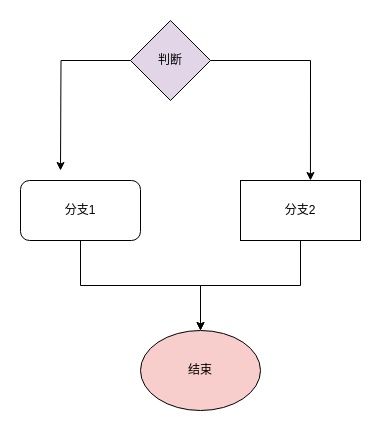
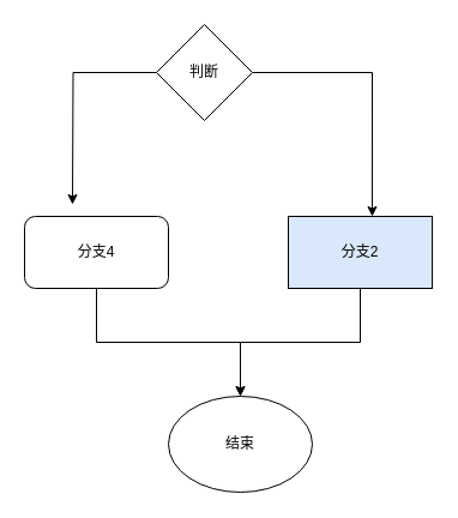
  <mxCell id="0" />
  <mxCell id="1" parent="0" />
  <mxCell id="2" style="edgeStyle=orthogonalEdgeStyle;rounded=0;orthogonalLoop=1;jettySize=auto;html=1;entryX=0.583;entryY=0;entryDx=0;entryDy=0;entryPerimeter=0;" edge="1" parent="1" source="4" target="6"><mxGeometry relative="1" as="geometry" /></mxCell>
  <mxCell id="3" style="edgeStyle=orthogonalEdgeStyle;rounded=0;orthogonalLoop=1;jettySize=auto;html=1;" edge="1" parent="1" source="4"><mxGeometry relative="1" as="geometry"><mxPoint x="60" y="170" as="targetPoint" /></mxGeometry></mxCell>
- <mxCell id="4" value="判断" style="rhombus;whiteSpace=wrap;html=1;fillColor=#e1d5e7;" vertex="1" parent="1"><mxGeometry x="130" y="20" width="80" height="80" as="geometry" /></mxCell>
+ <mxCell id="4" value="判断" style="rhombus;whiteSpace=wrap;html=1;" vertex="1" parent="1"><mxGeometry x="130" y="20" width="80" height="80" as="geometry" /></mxCell>
  <mxCell id="5" style="edgeStyle=orthogonalEdgeStyle;rounded=0;orthogonalLoop=1;jettySize=auto;html=1;entryX=0.5;entryY=0;entryDx=0;entryDy=0;" edge="1" parent="1" source="6" target="9"><mxGeometry relative="1" as="geometry" /></mxCell>
- <mxCell id="6" value="分支2" style="rounded=0;whiteSpace=wrap;html=1;" vertex="1" parent="1"><mxGeometry x="240" y="180" width="120" height="60" as="geometry" /></mxCell>
+ <mxCell id="6" value="分支2" style="rounded=0;whiteSpace=wrap;html=1;fillColor=#dae8fc;" vertex="1" parent="1"><mxGeometry x="240" y="180" width="120" height="60" as="geometry" /></mxCell>
  <mxCell id="7" style="edgeStyle=orthogonalEdgeStyle;rounded=0;orthogonalLoop=1;jettySize=auto;html=1;entryX=0.5;entryY=0;entryDx=0;entryDy=0;" edge="1" parent="1" source="8" target="9"><mxGeometry relative="1" as="geometry" /></mxCell>
- <mxCell id="8" value="分支1" style="rounded=1;whiteSpace=wrap;html=1;" vertex="1" parent="1"><mxGeometry x="20" y="180" width="120" height="60" as="geometry" /></mxCell>
- <mxCell id="9" value="结束" style="ellipse;whiteSpace=wrap;html=1;fillColor=#f8cecc;" vertex="1" parent="1"><mxGeometry x="140" y="330" width="120" height="80" as="geometry" /></mxCell>
+ <mxCell id="8" value="分支4" style="rounded=1;whiteSpace=wrap;html=1;" vertex="1" parent="1"><mxGeometry x="20" y="180" width="120" height="60" as="geometry" /></mxCell>
+ <mxCell id="9" value="结束" style="ellipse;whiteSpace=wrap;html=1;" vertex="1" parent="1"><mxGeometry x="140" y="330" width="120" height="80" as="geometry" /></mxCell>
